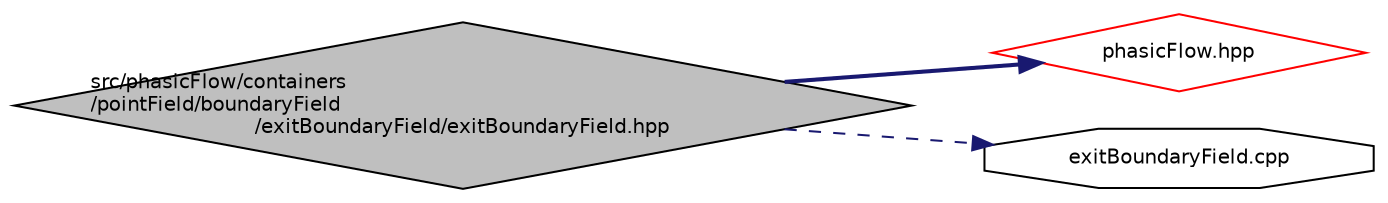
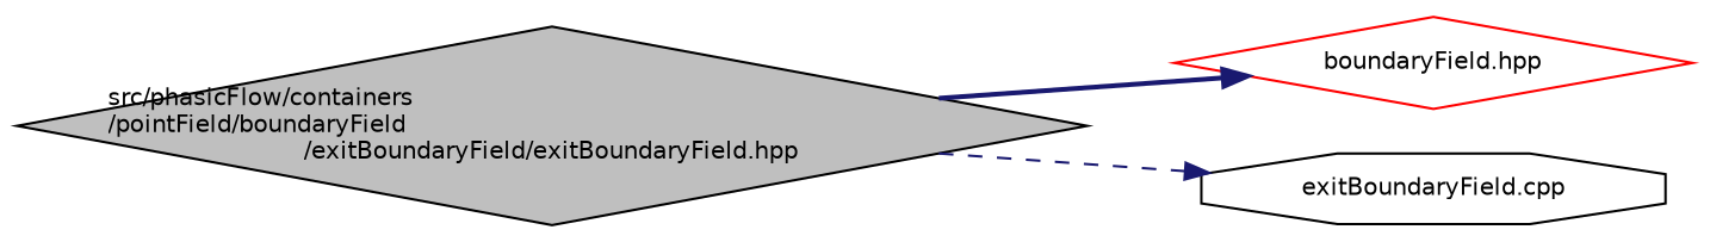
  digraph {
    rankdir=LR
    node [color=black fillcolor=white fontname=Helvetica fontsize=10 shape=diamond style=filled]
    edge [color=midnightblue fontname=Helvetica fontsize=10 labelfontname=Helvetica labelfontsize=10]
    n1 [fillcolor=grey75 fontcolor=black height=0.2 label="src/phasicFlow/containers\l/pointField/boundaryField\l/exitBoundaryField/exitBoundaryField.hpp" width=0.4]
-   n2 [color=red height=0.2 label="phasicFlow.hpp" width=0.4]
+   n2 [color=red height=0.2 label="boundaryField.hpp" width=0.4]
    n3 [height=0.2 label="exitBoundaryField.cpp" shape=octagon width=0.4]
    n1 -> n2 [style=bold]
    n1 -> n3 [style=dashed]
  }
